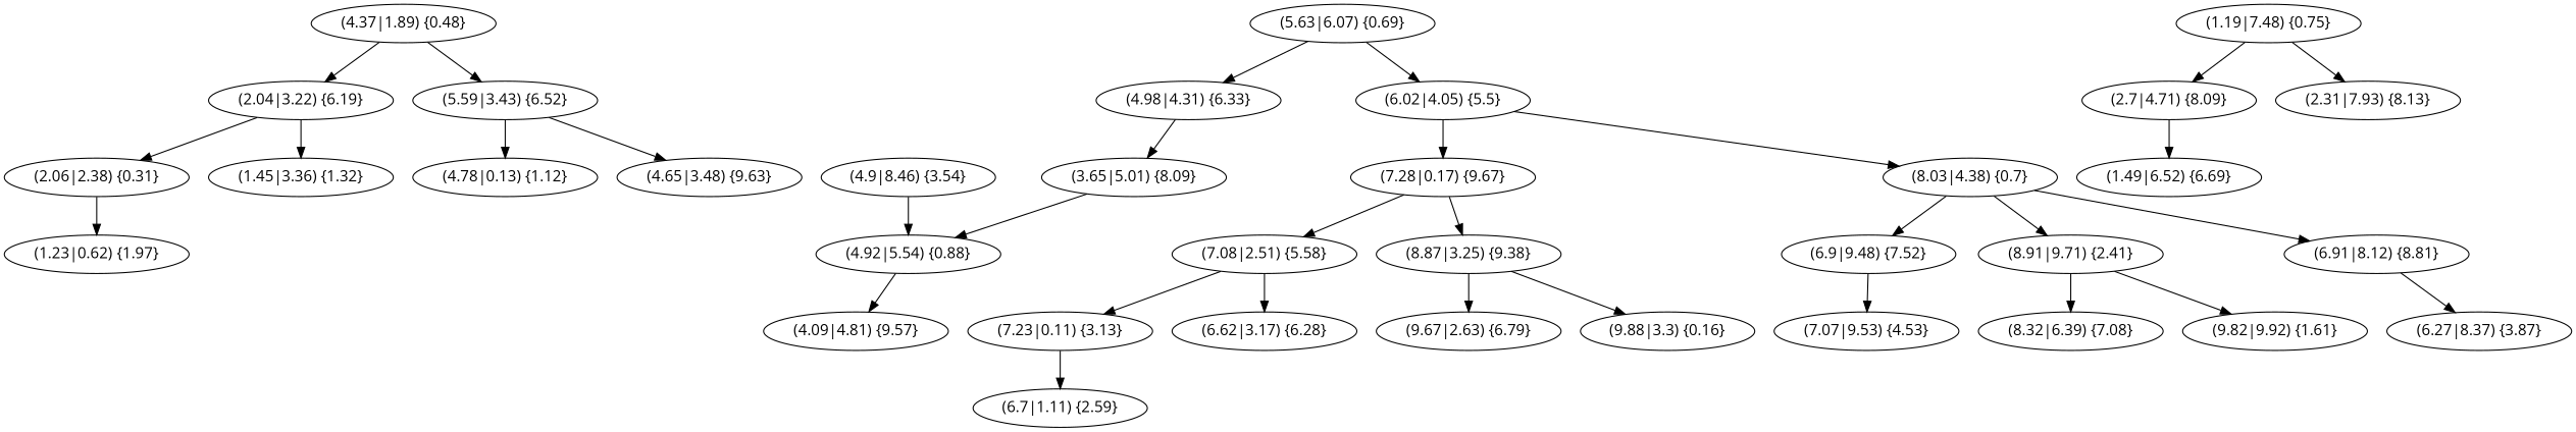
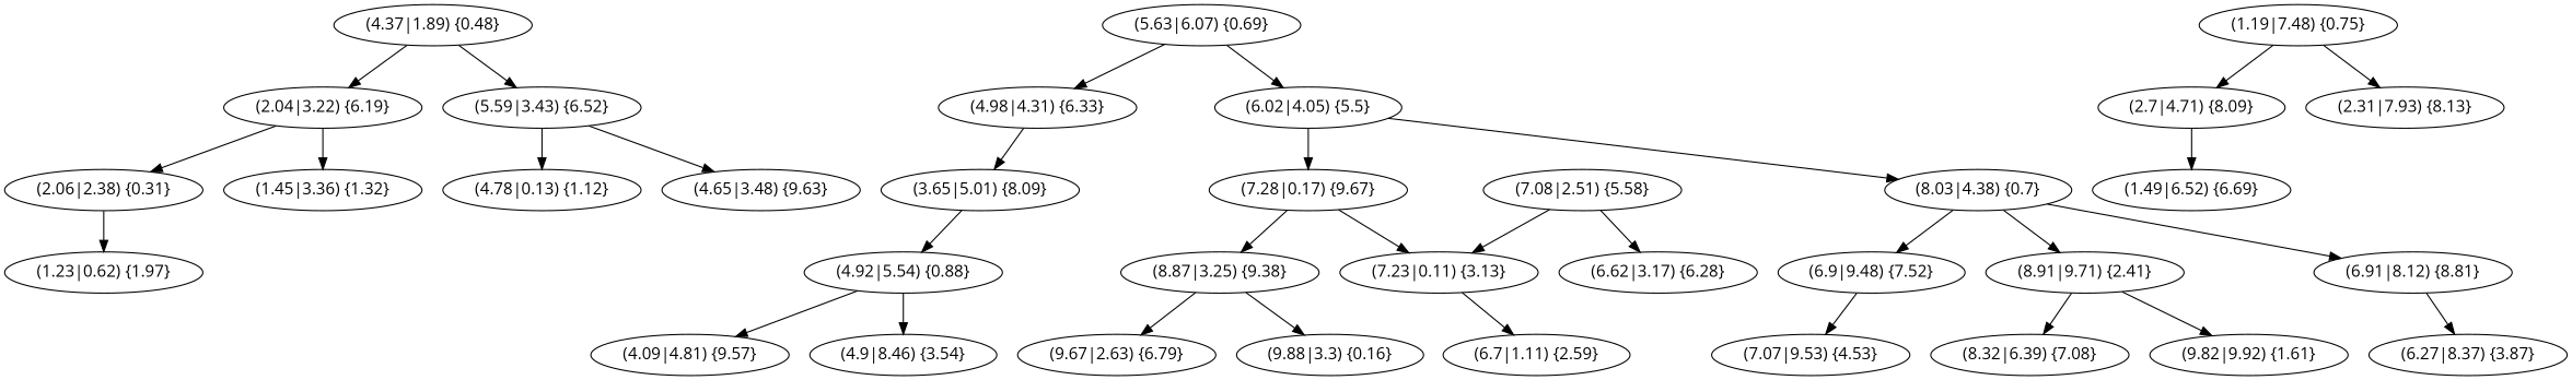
  digraph {
    fontname="Open Sans"
    node [fontname="Open Sans"]
    edge [fontname="Open Sans"]
    "(2.06|2.38) {0.31}"
    "(1.23|0.62) {1.97}"
    "(2.04|3.22) {6.19}"
    "(1.45|3.36) {1.32}"
    "(4.37|1.89) {0.48}"
    "(5.59|3.43) {6.52}"
    "(4.78|0.13) {1.12}"
    "(4.65|3.48) {9.63}"
    "(4.98|4.31) {6.33}"
    "(3.65|5.01) {8.09}"
    "(4.92|5.54) {0.88}"
    "(1.19|7.48) {0.75}"
    "(2.7|4.71) {8.09}"
    "(2.31|7.93) {8.13}"
    "(4.09|4.81) {9.57}"
    "(4.9|8.46) {3.54}"
    "(1.49|6.52) {6.69}"
    "(5.63|6.07) {0.69}"
    "(6.02|4.05) {5.5}"
    "(7.28|0.17) {9.67}"
    "(8.03|4.38) {0.7}"
    "(7.08|2.51) {5.58}"
    "(8.87|3.25) {9.38}"
    "(6.9|9.48) {7.52}"
    "(8.91|9.71) {2.41}"
    "(6.91|8.12) {8.81}"
    "(7.23|0.11) {3.13}"
    "(6.7|1.11) {2.59}"
    "(6.62|3.17) {6.28}"
    "(9.67|2.63) {6.79}"
    "(9.88|3.3) {0.16}"
    "(7.07|9.53) {4.53}"
    "(8.32|6.39) {7.08}"
    "(9.82|9.92) {1.61}"
    "(6.27|8.37) {3.87}"
    "(2.06|2.38) {0.31}" -> "(1.23|0.62) {1.97}"
    "(2.04|3.22) {6.19}" -> "(2.06|2.38) {0.31}"
    "(2.04|3.22) {6.19}" -> "(1.45|3.36) {1.32}"
    "(4.37|1.89) {0.48}" -> "(2.04|3.22) {6.19}"
    "(4.37|1.89) {0.48}" -> "(5.59|3.43) {6.52}"
    "(5.59|3.43) {6.52}" -> "(4.78|0.13) {1.12}"
    "(5.59|3.43) {6.52}" -> "(4.65|3.48) {9.63}"
    "(4.98|4.31) {6.33}" -> "(3.65|5.01) {8.09}"
    "(3.65|5.01) {8.09}" -> "(4.92|5.54) {0.88}"
    "(4.92|5.54) {0.88}" -> "(4.09|4.81) {9.57}"
-   "(4.9|8.46) {3.54}" -> "(4.92|5.54) {0.88}"
+   "(4.92|5.54) {0.88}" -> "(4.9|8.46) {3.54}"
    "(1.19|7.48) {0.75}" -> "(2.7|4.71) {8.09}"
    "(1.19|7.48) {0.75}" -> "(2.31|7.93) {8.13}"
    "(2.7|4.71) {8.09}" -> "(1.49|6.52) {6.69}"
    "(5.63|6.07) {0.69}" -> "(4.98|4.31) {6.33}"
    "(5.63|6.07) {0.69}" -> "(6.02|4.05) {5.5}"
    "(6.02|4.05) {5.5}" -> "(7.28|0.17) {9.67}"
    "(6.02|4.05) {5.5}" -> "(8.03|4.38) {0.7}"
-   "(7.28|0.17) {9.67}" -> "(7.08|2.51) {5.58}"
+   "(7.28|0.17) {9.67}" -> "(7.23|0.11) {3.13}"
    "(7.28|0.17) {9.67}" -> "(8.87|3.25) {9.38}"
    "(8.03|4.38) {0.7}" -> "(6.9|9.48) {7.52}"
    "(8.03|4.38) {0.7}" -> "(8.91|9.71) {2.41}"
    "(8.03|4.38) {0.7}" -> "(6.91|8.12) {8.81}"
    "(7.08|2.51) {5.58}" -> "(7.23|0.11) {3.13}"
    "(7.08|2.51) {5.58}" -> "(6.62|3.17) {6.28}"
    "(8.87|3.25) {9.38}" -> "(9.67|2.63) {6.79}"
    "(8.87|3.25) {9.38}" -> "(9.88|3.3) {0.16}"
    "(6.9|9.48) {7.52}" -> "(7.07|9.53) {4.53}"
    "(8.91|9.71) {2.41}" -> "(8.32|6.39) {7.08}"
    "(8.91|9.71) {2.41}" -> "(9.82|9.92) {1.61}"
    "(6.91|8.12) {8.81}" -> "(6.27|8.37) {3.87}"
    "(7.23|0.11) {3.13}" -> "(6.7|1.11) {2.59}"
  }
